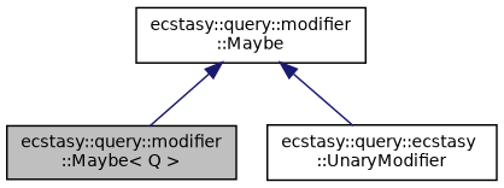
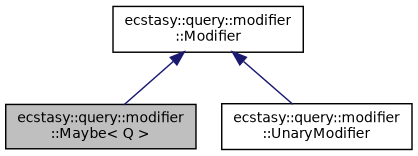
  digraph {
    node [color=black fillcolor=white fontname=Helvetica fontsize=10 shape=record style=filled]
    edge [color=midnightblue dir=back fontname=Helvetica fontsize=10 labelfontname=Helvetica labelfontsize=10 style=solid]
    n1 [fillcolor=grey75 fontcolor=black height=0.2 label="ecstasy::query::modifier\l::Maybe\< Q \>" width=0.4]
-   n2 [height=0.2 label="ecstasy::query::ecstasy\l::UnaryModifier" width=0.4]
-   n3 [height=0.2 label="ecstasy::query::modifier\l::Maybe" width=0.4]
+   n2 [height=0.2 label="ecstasy::query::modifier\l::UnaryModifier" width=0.4]
+   n3 [height=0.2 label="ecstasy::query::modifier\l::Modifier" width=0.4]
    n3 -> n1
    n3 -> n2
  }
